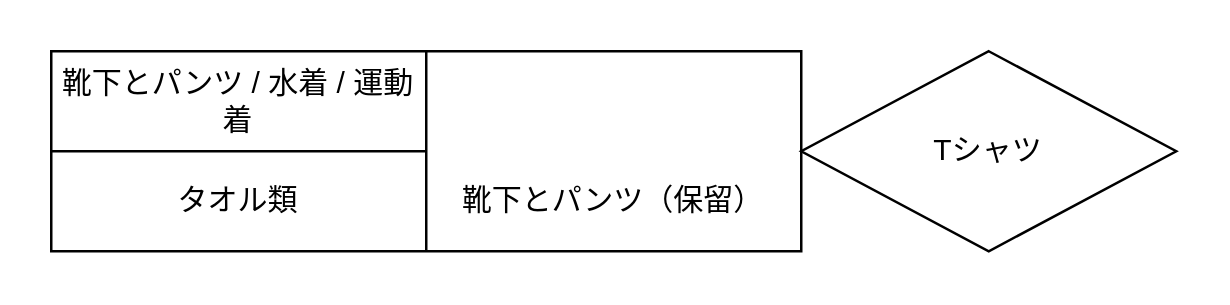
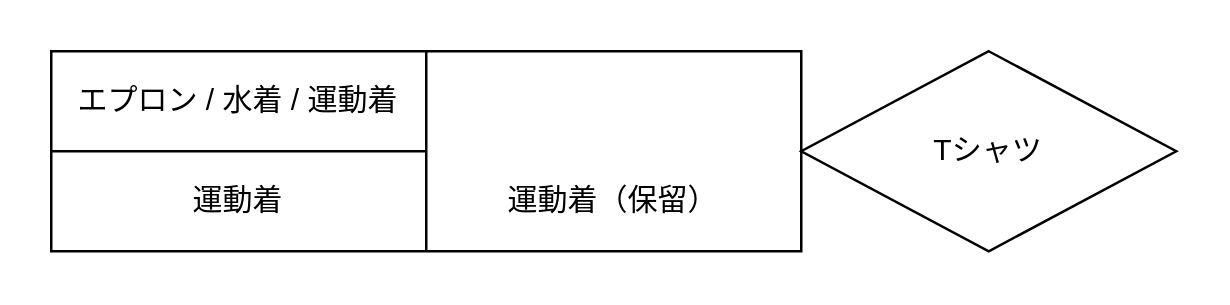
  <mxCell id="0" />
  <mxCell id="1" parent="0" />
  <mxCell id="2" value="" style="shape=table;startSize=0;container=1;collapsible=0;childLayout=tableLayout;" vertex="1" parent="1"><mxGeometry x="20" y="20" width="300" height="80" as="geometry" /></mxCell>
  <mxCell id="3" value="" style="shape=partialRectangle;collapsible=0;dropTarget=0;pointerEvents=0;fillColor=none;top=0;left=0;bottom=0;right=0;points=[[0,0.5],[1,0.5]];portConstraint=eastwest;" vertex="1" parent="2"><mxGeometry width="300" height="40" as="geometry" /></mxCell>
- <mxCell id="4" value="靴下とパンツ / 水着 / 運動着" style="shape=partialRectangle;html=1;whiteSpace=wrap;connectable=0;overflow=hidden;fillColor=none;top=0;left=0;bottom=0;right=0;pointerEvents=1;" vertex="1" parent="3"><mxGeometry width="150" height="40" as="geometry" /></mxCell>
+ <mxCell id="4" value="エプロン / 水着 / 運動着" style="shape=partialRectangle;html=1;whiteSpace=wrap;connectable=0;overflow=hidden;fillColor=none;top=0;left=0;bottom=0;right=0;pointerEvents=1;" vertex="1" parent="3"><mxGeometry width="150" height="40" as="geometry" /></mxCell>
  <mxCell id="5" value="" style="shape=partialRectangle;collapsible=0;dropTarget=0;pointerEvents=0;fillColor=none;top=0;left=0;bottom=0;right=0;points=[[0,0.5],[1,0.5]];portConstraint=eastwest;" vertex="1" parent="2"><mxGeometry y="40" width="300" height="40" as="geometry" /></mxCell>
- <mxCell id="6" value="タオル類" style="shape=partialRectangle;html=1;whiteSpace=wrap;connectable=0;overflow=hidden;fillColor=none;top=0;left=0;bottom=0;right=0;pointerEvents=1;" vertex="1" parent="5"><mxGeometry width="150" height="40" as="geometry" /></mxCell>
- <mxCell id="7" value="靴下とパンツ（保留）" style="shape=partialRectangle;html=1;whiteSpace=wrap;connectable=0;overflow=hidden;fillColor=none;top=0;left=0;bottom=0;right=0;pointerEvents=1;" vertex="1" parent="5"><mxGeometry x="150" width="150" height="40" as="geometry" /></mxCell>
+ <mxCell id="6" value="運動着" style="shape=partialRectangle;html=1;whiteSpace=wrap;connectable=0;overflow=hidden;fillColor=none;top=0;left=0;bottom=0;right=0;pointerEvents=1;" vertex="1" parent="5"><mxGeometry width="150" height="40" as="geometry" /></mxCell>
+ <mxCell id="7" value="運動着（保留）" style="shape=partialRectangle;html=1;whiteSpace=wrap;connectable=0;overflow=hidden;fillColor=none;top=0;left=0;bottom=0;right=0;pointerEvents=1;" vertex="1" parent="5"><mxGeometry x="150" width="150" height="40" as="geometry" /></mxCell>
  <mxCell id="8" value="Tシャツ" style="rhombus;whiteSpace=wrap;html=1;" vertex="1" parent="1"><mxGeometry x="320" y="20" width="150" height="80" as="geometry" /></mxCell>
